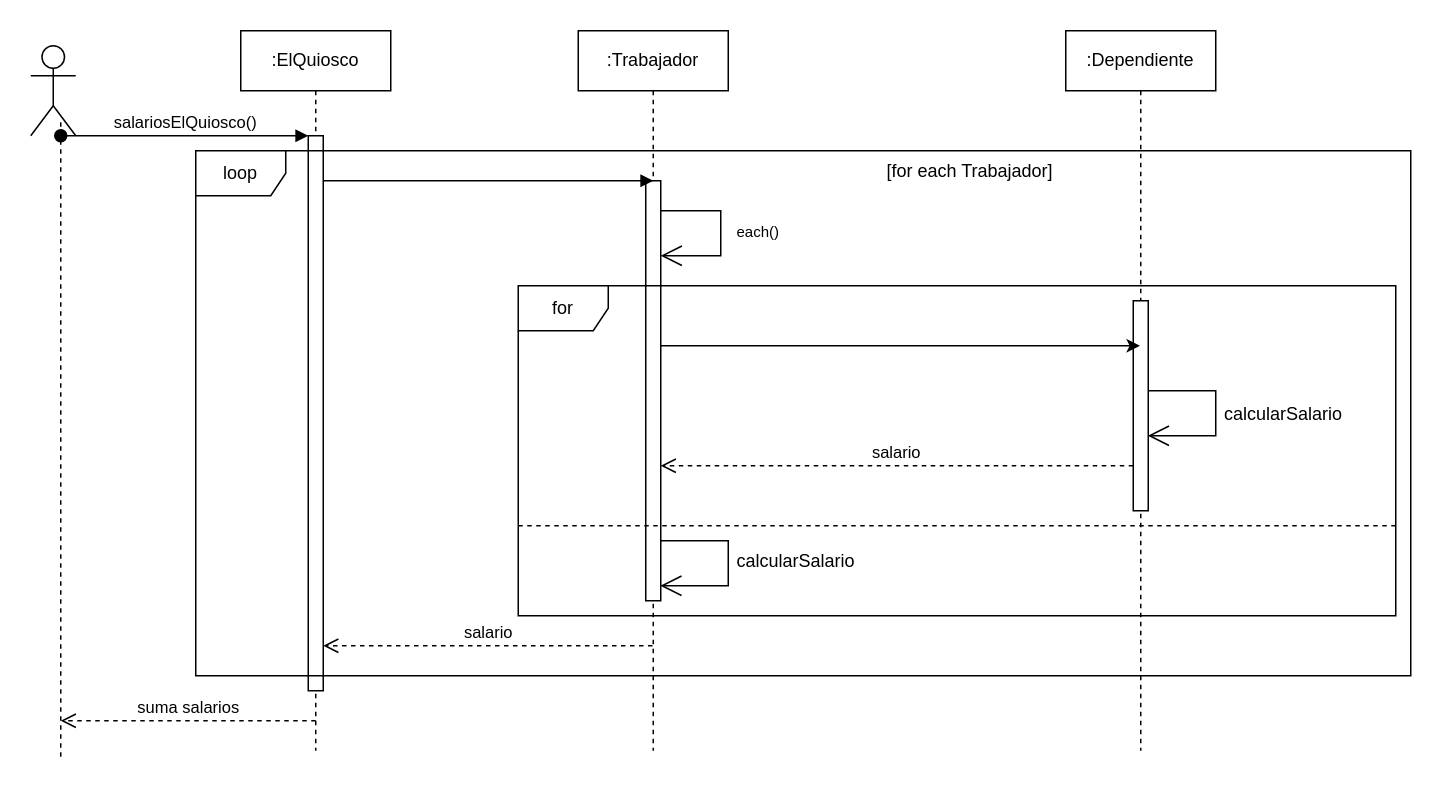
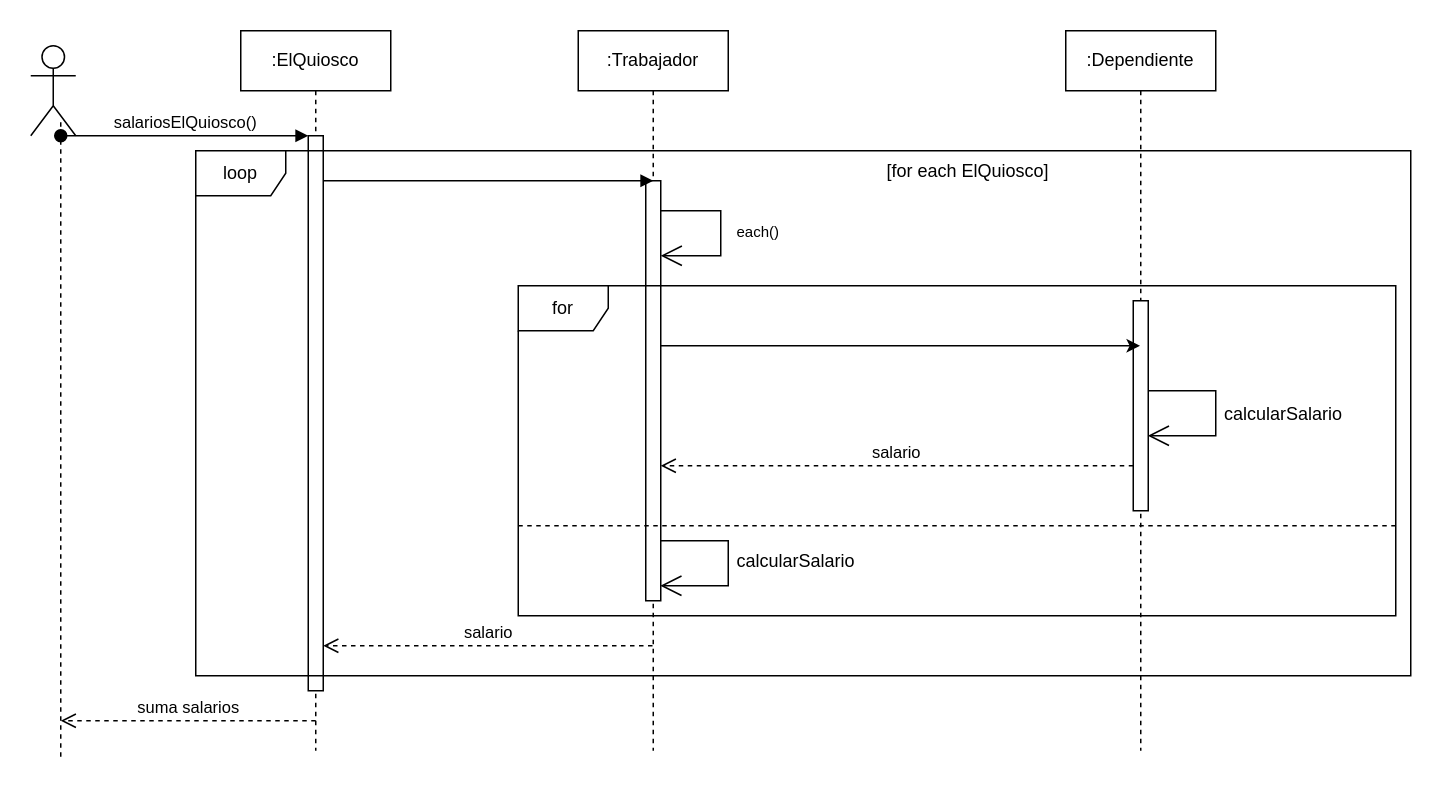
  <mxCell id="0" />
  <mxCell id="1" parent="0" />
  <mxCell id="2" value=":ElQuiosco" style="shape=umlLifeline;perimeter=lifelinePerimeter;whiteSpace=wrap;html=1;container=0;dropTarget=0;collapsible=0;recursiveResize=0;outlineConnect=0;portConstraint=eastwest;newEdgeStyle={&quot;edgeStyle&quot;:&quot;elbowEdgeStyle&quot;,&quot;elbow&quot;:&quot;vertical&quot;,&quot;curved&quot;:0,&quot;rounded&quot;:0};" parent="1" vertex="1"><mxGeometry x="160" y="20" width="100" height="480" as="geometry" /></mxCell>
  <mxCell id="3" value="" style="html=1;points=[];perimeter=orthogonalPerimeter;outlineConnect=0;targetShapes=umlLifeline;portConstraint=eastwest;newEdgeStyle={&quot;edgeStyle&quot;:&quot;elbowEdgeStyle&quot;,&quot;elbow&quot;:&quot;vertical&quot;,&quot;curved&quot;:0,&quot;rounded&quot;:0};" parent="2" vertex="1"><mxGeometry x="45" y="70" width="10" height="370" as="geometry" /></mxCell>
  <mxCell id="4" value="salariosElQuiosco()" style="html=1;verticalAlign=bottom;startArrow=oval;endArrow=block;startSize=8;edgeStyle=elbowEdgeStyle;elbow=vertical;curved=0;rounded=0;" parent="2" target="3" edge="1"><mxGeometry relative="1" as="geometry"><mxPoint x="-120" y="70" as="sourcePoint" /></mxGeometry></mxCell>
  <mxCell id="5" value=":Trabajador" style="shape=umlLifeline;perimeter=lifelinePerimeter;whiteSpace=wrap;html=1;container=0;dropTarget=0;collapsible=0;recursiveResize=0;outlineConnect=0;portConstraint=eastwest;newEdgeStyle={&quot;edgeStyle&quot;:&quot;elbowEdgeStyle&quot;,&quot;elbow&quot;:&quot;vertical&quot;,&quot;curved&quot;:0,&quot;rounded&quot;:0};" parent="1" vertex="1"><mxGeometry x="385" y="20" width="100" height="480" as="geometry" /></mxCell>
  <mxCell id="6" value="" style="html=1;points=[];perimeter=orthogonalPerimeter;outlineConnect=0;targetShapes=umlLifeline;portConstraint=eastwest;newEdgeStyle={&quot;edgeStyle&quot;:&quot;elbowEdgeStyle&quot;,&quot;elbow&quot;:&quot;vertical&quot;,&quot;curved&quot;:0,&quot;rounded&quot;:0};" parent="5" vertex="1"><mxGeometry x="45" y="100" width="10" height="280" as="geometry" /></mxCell>
  <mxCell id="7" value="" style="html=1;verticalAlign=bottom;endArrow=block;edgeStyle=elbowEdgeStyle;elbow=vertical;curved=0;rounded=0;" parent="1" edge="1"><mxGeometry relative="1" as="geometry"><mxPoint x="215" y="120" as="sourcePoint" /><Array as="points"><mxPoint x="345" y="120" /></Array><mxPoint x="435" y="120" as="targetPoint" /></mxGeometry></mxCell>
  <mxCell id="8" value="salario" style="html=1;verticalAlign=bottom;endArrow=open;dashed=1;endSize=8;edgeStyle=elbowEdgeStyle;elbow=vertical;curved=0;rounded=0;" parent="1" source="5" target="3" edge="1"><mxGeometry relative="1" as="geometry"><mxPoint x="220" y="430" as="targetPoint" /><Array as="points"><mxPoint x="355" y="430" /></Array><mxPoint x="430" y="430" as="sourcePoint" /></mxGeometry></mxCell>
  <mxCell id="9" value="loop" style="shape=umlFrame;whiteSpace=wrap;html=1;pointerEvents=0;" parent="1" vertex="1"><mxGeometry x="130" y="100" width="810" height="350" as="geometry" /></mxCell>
  <mxCell id="10" value="" style="endArrow=open;endFill=1;endSize=12;html=1;rounded=0;" parent="1" edge="1"><mxGeometry width="160" relative="1" as="geometry"><mxPoint x="440" y="140" as="sourcePoint" /><mxPoint x="440" y="170" as="targetPoint" /><Array as="points"><mxPoint x="480" y="140" /><mxPoint x="480" y="170" /></Array></mxGeometry></mxCell>
  <mxCell id="11" value="&lt;span style=&quot;font-size: 10px;&quot;&gt;each()&lt;/span&gt;" style="text;strokeColor=none;fillColor=none;align=left;verticalAlign=top;spacingLeft=4;spacingRight=4;overflow=hidden;rotatable=0;points=[[0,0.5],[1,0.5]];portConstraint=eastwest;whiteSpace=wrap;html=1;" parent="1" vertex="1"><mxGeometry x="485" y="140" width="100" height="26" as="geometry" /></mxCell>
- <mxCell id="12" value="[for each Trabajador]" style="text;strokeColor=none;fillColor=none;align=left;verticalAlign=top;spacingLeft=4;spacingRight=4;overflow=hidden;rotatable=0;points=[[0,0.5],[1,0.5]];portConstraint=eastwest;whiteSpace=wrap;html=1;" parent="1" vertex="1"><mxGeometry x="585" y="100" width="130" height="26" as="geometry" /></mxCell>
+ <mxCell id="12" value="[for each ElQuiosco]" style="text;strokeColor=none;fillColor=none;align=left;verticalAlign=top;spacingLeft=4;spacingRight=4;overflow=hidden;rotatable=0;points=[[0,0.5],[1,0.5]];portConstraint=eastwest;whiteSpace=wrap;html=1;" parent="1" vertex="1"><mxGeometry x="585" y="100" width="130" height="26" as="geometry" /></mxCell>
  <mxCell id="13" value="for" style="shape=umlFrame;whiteSpace=wrap;html=1;pointerEvents=0;" parent="1" vertex="1"><mxGeometry x="345" y="190" width="585" height="220" as="geometry" /></mxCell>
  <mxCell id="14" value=":Dependiente" style="shape=umlLifeline;perimeter=lifelinePerimeter;whiteSpace=wrap;html=1;container=0;dropTarget=0;collapsible=0;recursiveResize=0;outlineConnect=0;portConstraint=eastwest;newEdgeStyle={&quot;edgeStyle&quot;:&quot;elbowEdgeStyle&quot;,&quot;elbow&quot;:&quot;vertical&quot;,&quot;curved&quot;:0,&quot;rounded&quot;:0};" parent="1" vertex="1"><mxGeometry x="710" y="20" width="100" height="480" as="geometry" /></mxCell>
  <mxCell id="15" value="" style="html=1;points=[];perimeter=orthogonalPerimeter;outlineConnect=0;targetShapes=umlLifeline;portConstraint=eastwest;newEdgeStyle={&quot;edgeStyle&quot;:&quot;elbowEdgeStyle&quot;,&quot;elbow&quot;:&quot;vertical&quot;,&quot;curved&quot;:0,&quot;rounded&quot;:0};" parent="14" vertex="1"><mxGeometry x="45" y="180" width="10" height="140" as="geometry" /></mxCell>
  <mxCell id="16" value="" style="endArrow=open;endFill=1;endSize=12;html=1;rounded=0;" parent="14" edge="1"><mxGeometry width="160" relative="1" as="geometry"><mxPoint x="55" y="240" as="sourcePoint" /><mxPoint x="54.731" y="270" as="targetPoint" /><Array as="points"><mxPoint x="100" y="240" /><mxPoint x="100" y="270" /></Array></mxGeometry></mxCell>
  <mxCell id="17" value="" style="endArrow=classic;html=1;rounded=0;" parent="1" edge="1"><mxGeometry width="50" height="50" relative="1" as="geometry"><mxPoint x="440" y="230" as="sourcePoint" /><mxPoint x="759.5" y="230" as="targetPoint" /></mxGeometry></mxCell>
  <mxCell id="18" value="calcularSalario" style="text;strokeColor=none;fillColor=none;align=left;verticalAlign=top;spacingLeft=4;spacingRight=4;overflow=hidden;rotatable=0;points=[[0,0.5],[1,0.5]];portConstraint=eastwest;whiteSpace=wrap;html=1;" parent="1" vertex="1"><mxGeometry x="810" y="262" width="90" height="26" as="geometry" /></mxCell>
  <mxCell id="19" value="" style="endArrow=open;endFill=1;endSize=12;html=1;rounded=0;" parent="1" edge="1"><mxGeometry width="160" relative="1" as="geometry"><mxPoint x="440" y="360" as="sourcePoint" /><mxPoint x="439.731" y="390" as="targetPoint" /><Array as="points"><mxPoint x="485" y="360" /><mxPoint x="485" y="390" /></Array></mxGeometry></mxCell>
  <mxCell id="20" value="calcularSalario" style="text;strokeColor=none;fillColor=none;align=left;verticalAlign=top;spacingLeft=4;spacingRight=4;overflow=hidden;rotatable=0;points=[[0,0.5],[1,0.5]];portConstraint=eastwest;whiteSpace=wrap;html=1;" parent="1" vertex="1"><mxGeometry x="485" y="360" width="90" height="26" as="geometry" /></mxCell>
  <mxCell id="21" value="salario" style="html=1;verticalAlign=bottom;endArrow=open;dashed=1;endSize=8;edgeStyle=elbowEdgeStyle;elbow=vertical;curved=0;rounded=0;" parent="1" source="15" edge="1"><mxGeometry relative="1" as="geometry"><mxPoint x="440" y="310" as="targetPoint" /><Array as="points"><mxPoint x="740" y="310" /><mxPoint x="680" y="330" /><mxPoint x="640" y="320" /><mxPoint x="680.5" y="310" /></Array><mxPoint x="760" y="320" as="sourcePoint" /></mxGeometry></mxCell>
  <mxCell id="22" value="suma salarios" style="html=1;verticalAlign=bottom;endArrow=open;dashed=1;endSize=8;edgeStyle=elbowEdgeStyle;elbow=vertical;curved=0;rounded=0;" parent="1" edge="1"><mxGeometry relative="1" as="geometry"><mxPoint x="40" y="480" as="targetPoint" /><Array as="points"><mxPoint x="130" y="480" /></Array><mxPoint x="210" y="480" as="sourcePoint" /></mxGeometry></mxCell>
  <mxCell id="23" value="" style="shape=umlActor;verticalLabelPosition=bottom;verticalAlign=top;html=1;outlineConnect=0;" parent="1" vertex="1"><mxGeometry x="20" y="30" width="30" height="60" as="geometry" /></mxCell>
  <mxCell id="24" value="" style="endArrow=none;dashed=1;html=1;rounded=0;" parent="1" edge="1"><mxGeometry width="50" height="50" relative="1" as="geometry"><mxPoint x="40" y="504" as="sourcePoint" /><mxPoint x="40" y="80" as="targetPoint" /></mxGeometry></mxCell>
  <mxCell id="25" value="" style="endArrow=none;dashed=1;html=1;rounded=0;" edge="1" parent="1" target="13"><mxGeometry width="50" height="50" relative="1" as="geometry"><mxPoint x="345" y="350" as="sourcePoint" /><mxPoint x="395" y="300" as="targetPoint" /><Array as="points"><mxPoint x="930" y="350" /></Array></mxGeometry></mxCell>
